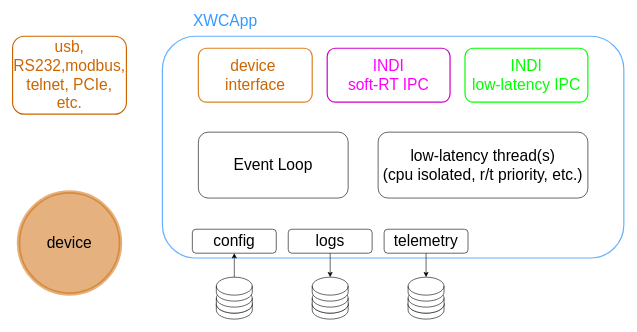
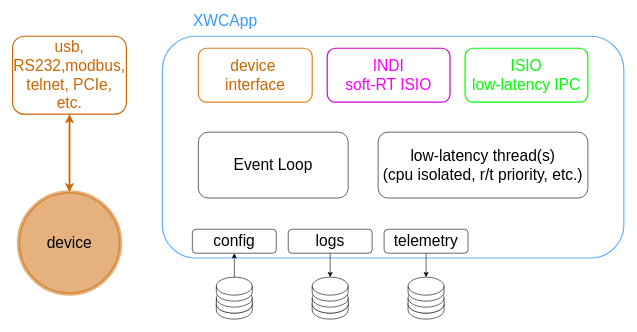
  <mxCell id="0" />
  <mxCell id="1" parent="0" />
  <mxCell id="2" value="" style="group" vertex="1" connectable="0" parent="1"><mxGeometry x="20" y="20" width="1020" height="512" as="geometry" /></mxCell>
  <mxCell id="3" value="" style="shape=cylinder3;whiteSpace=wrap;html=1;boundedLbl=1;backgroundOutline=1;size=15;" vertex="1" parent="2"><mxGeometry x="340" y="472" width="60" height="40" as="geometry" /></mxCell>
  <mxCell id="4" value="" style="rounded=1;whiteSpace=wrap;html=1;strokeWidth=2;strokeColor=#66B2FF;" vertex="1" parent="2"><mxGeometry x="250" y="40" width="770" height="370" as="geometry" /></mxCell>
  <mxCell id="5" value="&lt;font color=&quot;#cc6600&quot; style=&quot;font-size: 26px;&quot;&gt;device&amp;nbsp;&lt;/font&gt;&lt;div style=&quot;font-size: 26px;&quot;&gt;&lt;font color=&quot;#cc6600&quot; style=&quot;font-size: 26px;&quot;&gt;interface&lt;/font&gt;&lt;/div&gt;" style="rounded=1;whiteSpace=wrap;html=1;strokeColor=#d88322;strokeWidth=2;" vertex="1" parent="2"><mxGeometry x="310" y="60" width="190" height="90" as="geometry" /></mxCell>
- <mxCell id="6" value="&lt;span style=&quot;font-size: 26px;&quot;&gt;&lt;font color=&quot;#ff00ff&quot;&gt;INDI&lt;/font&gt;&lt;/span&gt;&lt;div&gt;&lt;span style=&quot;font-size: 26px;&quot;&gt;&lt;font color=&quot;#ff00ff&quot;&gt;soft-RT IPC&lt;/font&gt;&lt;/span&gt;&lt;/div&gt;" style="rounded=1;whiteSpace=wrap;html=1;strokeColor=#CC00CC;strokeWidth=2;" vertex="1" parent="2"><mxGeometry x="525" y="60" width="205" height="90" as="geometry" /></mxCell>
- <mxCell id="7" value="&lt;span style=&quot;font-size: 26px;&quot;&gt;&lt;font color=&quot;#00ff00&quot;&gt;INDI&lt;/font&gt;&lt;/span&gt;&lt;div&gt;&lt;span style=&quot;font-size: 26px;&quot;&gt;&lt;font color=&quot;#00ff00&quot;&gt;low-latency IPC&lt;/font&gt;&lt;/span&gt;&lt;/div&gt;" style="rounded=1;whiteSpace=wrap;html=1;strokeColor=#00FF00;strokeWidth=2;" vertex="1" parent="2"><mxGeometry x="755" y="60" width="205" height="90" as="geometry" /></mxCell>
+ <mxCell id="6" value="&lt;span style=&quot;font-size: 26px;&quot;&gt;&lt;font color=&quot;#ff00ff&quot;&gt;INDI&lt;/font&gt;&lt;/span&gt;&lt;div&gt;&lt;span style=&quot;font-size: 26px;&quot;&gt;&lt;font color=&quot;#ff00ff&quot;&gt;soft-RT ISIO&lt;/font&gt;&lt;/span&gt;&lt;/div&gt;" style="rounded=1;whiteSpace=wrap;html=1;strokeColor=#CC00CC;strokeWidth=2;" vertex="1" parent="2"><mxGeometry x="525" y="60" width="205" height="90" as="geometry" /></mxCell>
+ <mxCell id="7" value="&lt;span style=&quot;font-size: 26px;&quot;&gt;&lt;font color=&quot;#00ff00&quot;&gt;ISIO&lt;/font&gt;&lt;/span&gt;&lt;div&gt;&lt;span style=&quot;font-size: 26px;&quot;&gt;&lt;font color=&quot;#00ff00&quot;&gt;low-latency IPC&lt;/font&gt;&lt;/span&gt;&lt;/div&gt;" style="rounded=1;whiteSpace=wrap;html=1;strokeColor=#00FF00;strokeWidth=2;" vertex="1" parent="2"><mxGeometry x="755" y="60" width="205" height="90" as="geometry" /></mxCell>
  <mxCell id="8" value="&lt;font style=&quot;font-size: 26px;&quot;&gt;Event Loop&lt;/font&gt;" style="rounded=1;whiteSpace=wrap;html=1;" vertex="1" parent="2"><mxGeometry x="310" y="200" width="250" height="110" as="geometry" /></mxCell>
  <mxCell id="9" value="&lt;font style=&quot;font-size: 26px;&quot;&gt;low-latency thread(s)&lt;/font&gt;&lt;div&gt;&lt;font style=&quot;font-size: 26px;&quot;&gt;(cpu isolated, r/t priority, etc.)&lt;/font&gt;&lt;/div&gt;" style="rounded=1;whiteSpace=wrap;html=1;" vertex="1" parent="2"><mxGeometry x="610" y="200" width="350" height="110" as="geometry" /></mxCell>
  <mxCell id="10" value="&lt;font style=&quot;font-size: 26px;&quot;&gt;device&lt;/font&gt;" style="ellipse;whiteSpace=wrap;html=1;aspect=fixed;fillColor=#CC6600;strokeColor=#CC6600;fillStyle=solid;opacity=50;strokeWidth=6;" vertex="1" parent="2"><mxGeometry x="10" y="300" width="170" height="170" as="geometry" /></mxCell>
  <mxCell id="11" value="&lt;font style=&quot;font-size: 26px;&quot;&gt;usb, RS232,modbus, telnet, PCIe, etc.&lt;/font&gt;" style="rounded=1;whiteSpace=wrap;html=1;strokeColor=#CC6600;strokeWidth=2;fontColor=#CC6600;" vertex="1" parent="2"><mxGeometry y="40" width="190" height="130" as="geometry" /></mxCell>
+ <mxCell id="12" value="" style="endArrow=classic;startArrow=classic;html=1;rounded=0;exitX=0.5;exitY=0;exitDx=0;exitDy=0;entryX=0.5;entryY=1;entryDx=0;entryDy=0;fontColor=#CC6600;strokeColor=#CC6600;strokeWidth=3;" edge="1" parent="2" source="10" target="11"><mxGeometry width="50" height="50" relative="1" as="geometry"><mxPoint x="660" y="170" as="sourcePoint" /><mxPoint x="710" y="120" as="targetPoint" /></mxGeometry></mxCell>
  <mxCell id="13" value="&lt;font style=&quot;font-size: 26px;&quot;&gt;config&lt;/font&gt;" style="rounded=1;whiteSpace=wrap;html=1;" vertex="1" parent="2"><mxGeometry x="300" y="362" width="140" height="40" as="geometry" /></mxCell>
  <mxCell id="14" value="&lt;font style=&quot;font-size: 26px;&quot;&gt;logs&lt;/font&gt;&lt;span style=&quot;color: rgba(0, 0, 0, 0); font-family: monospace; font-size: 0px; text-align: start; text-wrap: nowrap;&quot;&gt;%3CmxGraphModel%3E%3Croot%3E%3CmxCell%20id%3D%220%22%2F%3E%3CmxCell%20id%3D%221%22%20parent%3D%220%22%2F%3E%3CmxCell%20id%3D%222%22%20value%3D%22%26lt%3Bfont%20style%3D%26quot%3Bfont-size%3A%2026px%3B%26quot%3B%26gt%3Bconfig%26lt%3B%2Ffont%26gt%3B%22%20style%3D%22rounded%3D1%3BwhiteSpace%3Dwrap%3Bhtml%3D1%3B%22%20vertex%3D%221%22%20parent%3D%221%22%3E%3CmxGeometry%20x%3D%22-30%22%20y%3D%22740%22%20width%3D%22140%22%20height%3D%2240%22%20as%3D%22geometry%22%2F%3E%3C%2FmxCell%3E%3C%2Froot%3E%3C%2FmxGraphModel%3E&lt;/span&gt;" style="rounded=1;whiteSpace=wrap;html=1;" vertex="1" parent="2"><mxGeometry x="460" y="362" width="140" height="40" as="geometry" /></mxCell>
  <mxCell id="15" value="&lt;span style=&quot;font-size: 26px;&quot;&gt;telemetry&lt;/span&gt;" style="rounded=1;whiteSpace=wrap;html=1;" vertex="1" parent="2"><mxGeometry x="620" y="362" width="140" height="40" as="geometry" /></mxCell>
  <mxCell id="16" value="" style="shape=cylinder3;whiteSpace=wrap;html=1;boundedLbl=1;backgroundOutline=1;size=15;" vertex="1" parent="2"><mxGeometry x="340" y="462" width="60" height="40" as="geometry" /></mxCell>
  <mxCell id="17" value="" style="shape=cylinder3;whiteSpace=wrap;html=1;boundedLbl=1;backgroundOutline=1;size=15;" vertex="1" parent="2"><mxGeometry x="340" y="442" width="60" height="40" as="geometry" /></mxCell>
  <mxCell id="18" value="" style="shape=cylinder3;whiteSpace=wrap;html=1;boundedLbl=1;backgroundOutline=1;size=15;" vertex="1" parent="2"><mxGeometry x="500" y="472" width="60" height="40" as="geometry" /></mxCell>
  <mxCell id="19" value="" style="shape=cylinder3;whiteSpace=wrap;html=1;boundedLbl=1;backgroundOutline=1;size=15;" vertex="1" parent="2"><mxGeometry x="500" y="462" width="60" height="40" as="geometry" /></mxCell>
  <mxCell id="20" value="" style="shape=cylinder3;whiteSpace=wrap;html=1;boundedLbl=1;backgroundOutline=1;size=15;" vertex="1" parent="2"><mxGeometry x="500" y="442" width="60" height="40" as="geometry" /></mxCell>
  <mxCell id="21" value="" style="shape=cylinder3;whiteSpace=wrap;html=1;boundedLbl=1;backgroundOutline=1;size=15;" vertex="1" parent="2"><mxGeometry x="660" y="472" width="60" height="40" as="geometry" /></mxCell>
  <mxCell id="22" value="" style="shape=cylinder3;whiteSpace=wrap;html=1;boundedLbl=1;backgroundOutline=1;size=15;" vertex="1" parent="2"><mxGeometry x="660" y="462" width="60" height="40" as="geometry" /></mxCell>
  <mxCell id="23" value="" style="shape=cylinder3;whiteSpace=wrap;html=1;boundedLbl=1;backgroundOutline=1;size=15;" vertex="1" parent="2"><mxGeometry x="660" y="442" width="60" height="40" as="geometry" /></mxCell>
  <mxCell id="24" value="" style="endArrow=classic;html=1;rounded=0;exitX=0.5;exitY=0;exitDx=0;exitDy=0;exitPerimeter=0;entryX=0.5;entryY=1;entryDx=0;entryDy=0;" edge="1" parent="2" source="17" target="13"><mxGeometry width="50" height="50" relative="1" as="geometry"><mxPoint x="660" y="122" as="sourcePoint" /><mxPoint x="710" y="72" as="targetPoint" /></mxGeometry></mxCell>
  <mxCell id="25" value="" style="endArrow=classic;html=1;rounded=0;exitX=0.5;exitY=1;exitDx=0;exitDy=0;entryX=0.5;entryY=0;entryDx=0;entryDy=0;entryPerimeter=0;" edge="1" parent="2" source="14" target="20"><mxGeometry width="50" height="50" relative="1" as="geometry"><mxPoint x="380" y="452" as="sourcePoint" /><mxPoint x="380" y="412" as="targetPoint" /></mxGeometry></mxCell>
  <mxCell id="26" value="" style="endArrow=classic;html=1;rounded=0;exitX=0.5;exitY=1;exitDx=0;exitDy=0;entryX=0.5;entryY=0;entryDx=0;entryDy=0;entryPerimeter=0;" edge="1" parent="2" source="15" target="23"><mxGeometry width="50" height="50" relative="1" as="geometry"><mxPoint x="660" y="122" as="sourcePoint" /><mxPoint x="690" y="432" as="targetPoint" /></mxGeometry></mxCell>
  <mxCell id="27" value="XWCApp" style="text;html=1;align=center;verticalAlign=middle;whiteSpace=wrap;rounded=0;fontSize=26;fontColor=#3399FF;" vertex="1" parent="2"><mxGeometry x="300" width="110" height="30" as="geometry" /></mxCell>
